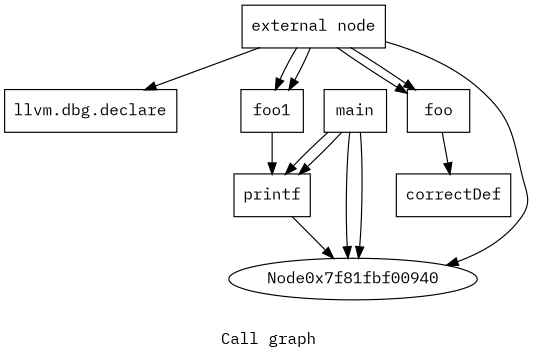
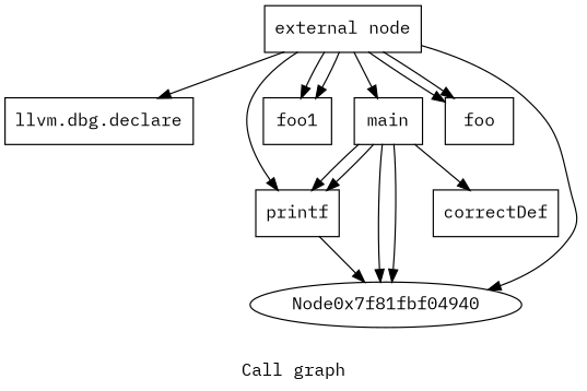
  digraph {
    fontname="IBM Plex Mono"
    label="Call graph"
    node [fontname="IBM Plex Mono" shape=record]
    edge [fontname="IBM Plex Mono"]
    n1 [label="{external node}"]
    n2 [label="{llvm.dbg.declare}"]
    n3 [label="{main}"]
    n4 [label="{printf}"]
    n5 [label="{foo}"]
    n6 [label="{foo1}"]
-   Node0x7f81fbf00940 [shape=""]
+   Node0x7f81fbf00940 [label=Node0x7f81fbf04940 shape=""]
    n8 [label="{correctDef}"]
    n1 -> n2
-   n6 -> n4
+   n1 -> n3
+   n1 -> n4
    n1 -> n5
    n1 -> n5
    n1 -> n6
    n1 -> n6
    n1 -> Node0x7f81fbf00940
    n3 -> n4
    n3 -> n4
    n3 -> Node0x7f81fbf00940
    n3 -> Node0x7f81fbf00940
-   n5 -> n8
+   n3 -> n8
    n4 -> Node0x7f81fbf00940
  }
